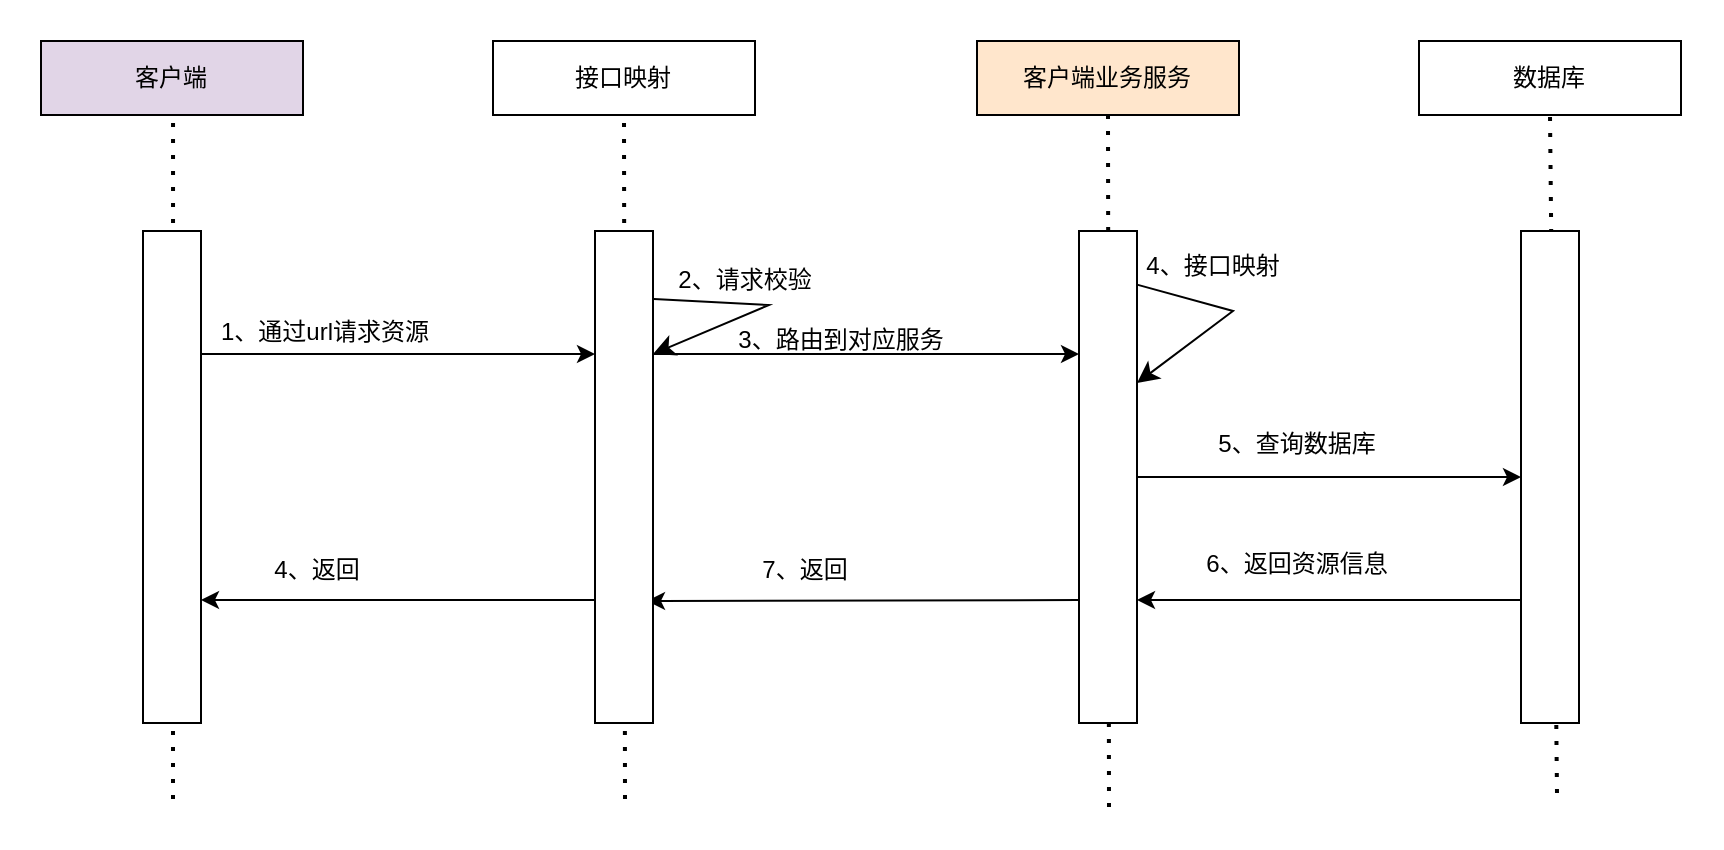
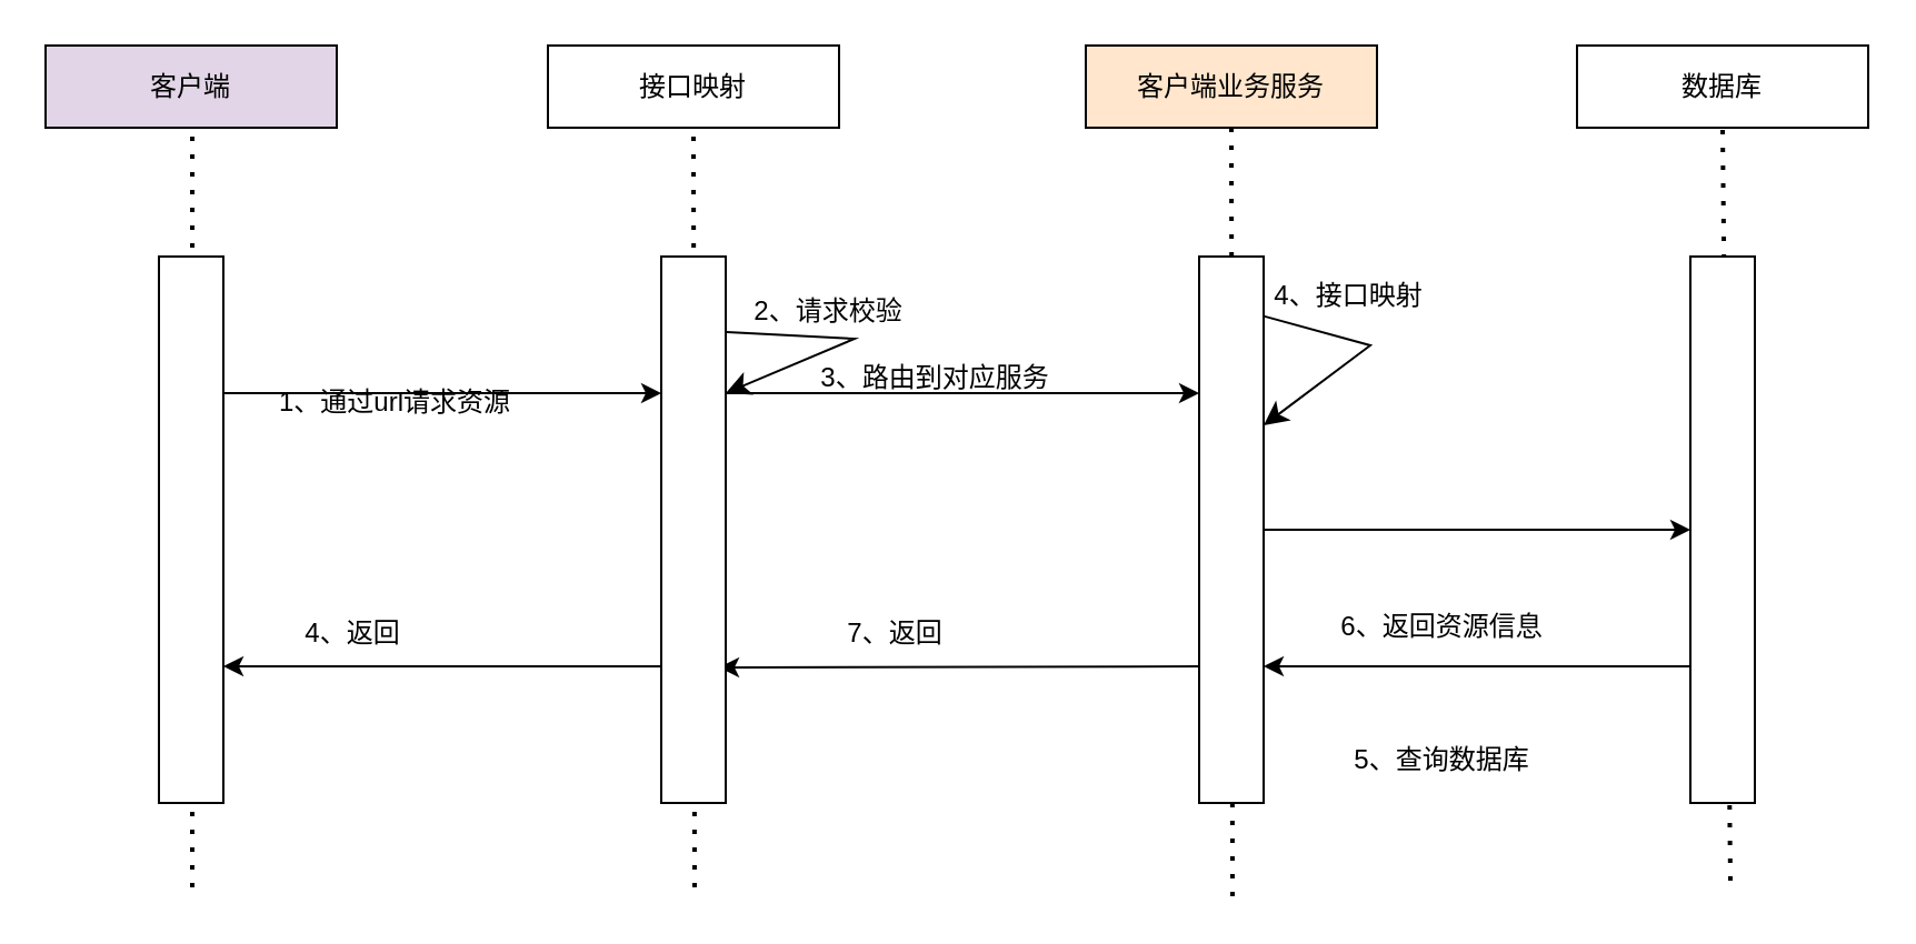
  <mxCell id="0" />
  <mxCell id="1" parent="0" />
  <mxCell id="2" value="客户端" style="rounded=0;whiteSpace=wrap;html=1;fillColor=#e1d5e7;" vertex="1" parent="1"><mxGeometry x="20" y="20" width="131" height="37" as="geometry" /></mxCell>
  <mxCell id="3" value="接口映射" style="rounded=0;whiteSpace=wrap;html=1;" vertex="1" parent="1"><mxGeometry x="246" y="20" width="131" height="37" as="geometry" /></mxCell>
  <mxCell id="4" value="客户端业务服务" style="rounded=0;whiteSpace=wrap;html=1;fillColor=#ffe6cc;" vertex="1" parent="1"><mxGeometry x="488" y="20" width="131" height="37" as="geometry" /></mxCell>
  <mxCell id="5" value="数据库" style="rounded=0;whiteSpace=wrap;html=1;" vertex="1" parent="1"><mxGeometry x="709" y="20" width="131" height="37" as="geometry" /></mxCell>
  <mxCell id="6" value="" style="endArrow=classic;html=1;rounded=0;exitX=1;exitY=0.25;exitDx=0;exitDy=0;entryX=0;entryY=0.25;entryDx=0;entryDy=0;" edge="1" parent="1" source="15" target="16"><mxGeometry width="50" height="50" relative="1" as="geometry"><mxPoint x="-19" y="268" as="sourcePoint" /><mxPoint x="31" y="218" as="targetPoint" /></mxGeometry></mxCell>
  <mxCell id="7" value="" style="endArrow=classic;html=1;rounded=0;exitX=0;exitY=0.75;exitDx=0;exitDy=0;entryX=1;entryY=0.75;entryDx=0;entryDy=0;" edge="1" parent="1" source="16" target="15"><mxGeometry width="50" height="50" relative="1" as="geometry"><mxPoint x="6" y="323" as="sourcePoint" /><mxPoint x="56" y="273" as="targetPoint" /></mxGeometry></mxCell>
  <mxCell id="8" value="" style="endArrow=classic;html=1;rounded=0;exitX=1;exitY=0.25;exitDx=0;exitDy=0;entryX=0;entryY=0.25;entryDx=0;entryDy=0;" edge="1" parent="1" source="16" target="17"><mxGeometry width="50" height="50" relative="1" as="geometry"><mxPoint x="-6" y="321" as="sourcePoint" /><mxPoint x="44" y="271" as="targetPoint" /></mxGeometry></mxCell>
  <mxCell id="9" value="" style="endArrow=classic;html=1;rounded=0;exitX=0;exitY=0.75;exitDx=0;exitDy=0;" edge="1" parent="1" source="17"><mxGeometry width="50" height="50" relative="1" as="geometry"><mxPoint x="-27" y="339" as="sourcePoint" /><mxPoint x="323" y="300" as="targetPoint" /></mxGeometry></mxCell>
  <mxCell id="10" value="" style="endArrow=classic;html=1;rounded=0;exitX=1;exitY=0.5;exitDx=0;exitDy=0;entryX=0;entryY=0.5;entryDx=0;entryDy=0;" edge="1" parent="1" source="17" target="18"><mxGeometry width="50" height="50" relative="1" as="geometry"><mxPoint x="650" y="296" as="sourcePoint" /><mxPoint x="700" y="246" as="targetPoint" /></mxGeometry></mxCell>
  <mxCell id="11" value="" style="endArrow=none;dashed=1;html=1;dashPattern=1 3;strokeWidth=2;rounded=0;entryX=0.504;entryY=1;entryDx=0;entryDy=0;entryPerimeter=0;" edge="1" parent="1" target="2"><mxGeometry width="50" height="50" relative="1" as="geometry"><mxPoint x="86" y="399" as="sourcePoint" /><mxPoint x="43" y="136" as="targetPoint" /></mxGeometry></mxCell>
  <mxCell id="12" value="" style="endArrow=none;dashed=1;html=1;dashPattern=1 3;strokeWidth=2;rounded=0;entryX=0.5;entryY=1;entryDx=0;entryDy=0;" edge="1" parent="1" target="3"><mxGeometry width="50" height="50" relative="1" as="geometry"><mxPoint x="312" y="399" as="sourcePoint" /><mxPoint x="335" y="417" as="targetPoint" /></mxGeometry></mxCell>
  <mxCell id="13" value="" style="endArrow=none;dashed=1;html=1;dashPattern=1 3;strokeWidth=2;rounded=0;entryX=0.5;entryY=1;entryDx=0;entryDy=0;" edge="1" parent="1" target="4"><mxGeometry width="50" height="50" relative="1" as="geometry"><mxPoint x="554" y="403" as="sourcePoint" /><mxPoint x="550" y="78" as="targetPoint" /></mxGeometry></mxCell>
  <mxCell id="14" value="" style="endArrow=none;dashed=1;html=1;dashPattern=1 3;strokeWidth=2;rounded=0;entryX=0.5;entryY=1;entryDx=0;entryDy=0;" edge="1" parent="1" target="5"><mxGeometry width="50" height="50" relative="1" as="geometry"><mxPoint x="778" y="396" as="sourcePoint" /><mxPoint x="683" y="110" as="targetPoint" /></mxGeometry></mxCell>
  <mxCell id="15" value="" style="rounded=0;whiteSpace=wrap;html=1;" vertex="1" parent="1"><mxGeometry x="71" y="115" width="29" height="246" as="geometry" /></mxCell>
  <mxCell id="16" value="" style="rounded=0;whiteSpace=wrap;html=1;" vertex="1" parent="1"><mxGeometry x="297" y="115" width="29" height="246" as="geometry" /></mxCell>
  <mxCell id="17" value="" style="rounded=0;whiteSpace=wrap;html=1;" vertex="1" parent="1"><mxGeometry x="539" y="115" width="29" height="246" as="geometry" /></mxCell>
  <mxCell id="18" value="" style="rounded=0;whiteSpace=wrap;html=1;" vertex="1" parent="1"><mxGeometry x="760" y="115" width="29" height="246" as="geometry" /></mxCell>
  <mxCell id="19" value="" style="edgeStyle=elbowEdgeStyle;elbow=horizontal;endArrow=classic;html=1;curved=0;rounded=0;endSize=8;startSize=8;exitX=1.014;exitY=0.138;exitDx=0;exitDy=0;exitPerimeter=0;entryX=1;entryY=0.25;entryDx=0;entryDy=0;" edge="1" parent="1" source="16" target="16"><mxGeometry width="50" height="50" relative="1" as="geometry"><mxPoint x="358" y="151" as="sourcePoint" /><mxPoint x="406" y="207" as="targetPoint" /><Array as="points"><mxPoint x="384" y="152" /></Array></mxGeometry></mxCell>
- <mxCell id="20" value="1、通过url请求资源" style="text;html=1;align=center;verticalAlign=middle;resizable=0;points=[];autosize=1;strokeColor=none;fillColor=none;" vertex="1" parent="1"><mxGeometry x="101" y="153" width="122" height="26" as="geometry" /></mxCell>
+ <mxCell id="20" value="1、通过url请求资源" style="text;html=1;align=center;verticalAlign=middle;resizable=0;points=[];autosize=1;strokeColor=none;fillColor=none;" vertex="1" parent="1"><mxGeometry x="116" y="168" width="122" height="26" as="geometry" /></mxCell>
  <mxCell id="21" value="2、请求校验" style="text;html=1;align=center;verticalAlign=middle;resizable=0;points=[];autosize=1;strokeColor=none;fillColor=none;" vertex="1" parent="1"><mxGeometry x="329" y="127" width="85" height="26" as="geometry" /></mxCell>
  <mxCell id="22" value="3、路由到对应服务" style="text;html=1;align=center;verticalAlign=middle;resizable=0;points=[];autosize=1;strokeColor=none;fillColor=none;" vertex="1" parent="1"><mxGeometry x="359" y="157" width="121" height="26" as="geometry" /></mxCell>
  <mxCell id="23" value="" style="edgeStyle=elbowEdgeStyle;elbow=horizontal;endArrow=classic;html=1;curved=0;rounded=0;endSize=8;startSize=8;exitX=1;exitY=0.109;exitDx=0;exitDy=0;exitPerimeter=0;entryX=1;entryY=0.309;entryDx=0;entryDy=0;entryPerimeter=0;" edge="1" parent="1" source="17" target="17"><mxGeometry width="50" height="50" relative="1" as="geometry"><mxPoint x="621" y="164" as="sourcePoint" /><mxPoint x="605" y="205" as="targetPoint" /><Array as="points"><mxPoint x="616" y="155" /></Array></mxGeometry></mxCell>
  <mxCell id="24" value="4、接口映射" style="text;html=1;align=center;verticalAlign=middle;resizable=0;points=[];autosize=1;strokeColor=none;fillColor=none;" vertex="1" parent="1"><mxGeometry x="563" y="120" width="85" height="26" as="geometry" /></mxCell>
- <mxCell id="25" value="5、查询数据库" style="text;html=1;align=center;verticalAlign=middle;resizable=0;points=[];autosize=1;strokeColor=none;fillColor=none;" vertex="1" parent="1"><mxGeometry x="599" y="209" width="97" height="26" as="geometry" /></mxCell>
+ <mxCell id="25" value="5、查询数据库" style="text;html=1;align=center;verticalAlign=middle;resizable=0;points=[];autosize=1;strokeColor=none;fillColor=none;" vertex="1" parent="1"><mxGeometry x="599" y="329" width="97" height="26" as="geometry" /></mxCell>
  <mxCell id="26" value="" style="endArrow=classic;html=1;rounded=0;exitX=0;exitY=0.75;exitDx=0;exitDy=0;entryX=1;entryY=0.75;entryDx=0;entryDy=0;" edge="1" parent="1" source="18" target="17"><mxGeometry width="50" height="50" relative="1" as="geometry"><mxPoint x="565" y="471" as="sourcePoint" /><mxPoint x="615" y="421" as="targetPoint" /></mxGeometry></mxCell>
  <mxCell id="27" value="6、返回资源信息" style="text;html=1;align=center;verticalAlign=middle;resizable=0;points=[];autosize=1;strokeColor=none;fillColor=none;" vertex="1" parent="1"><mxGeometry x="593" y="269" width="109" height="26" as="geometry" /></mxCell>
  <mxCell id="28" value="7、返回" style="text;html=1;align=center;verticalAlign=middle;resizable=0;points=[];autosize=1;strokeColor=none;fillColor=none;" vertex="1" parent="1"><mxGeometry x="371" y="272" width="61" height="26" as="geometry" /></mxCell>
  <mxCell id="29" value="4、返回" style="text;html=1;align=center;verticalAlign=middle;resizable=0;points=[];autosize=1;strokeColor=none;fillColor=none;" vertex="1" parent="1"><mxGeometry x="127" y="272" width="61" height="26" as="geometry" /></mxCell>
